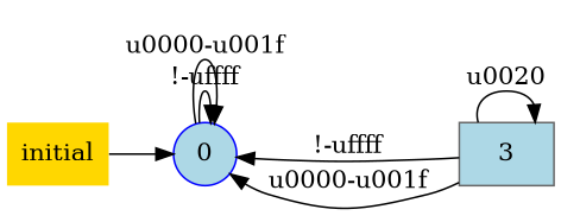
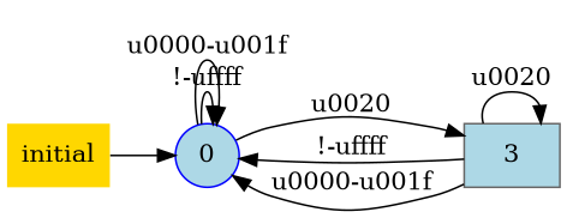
  digraph {
    rankdir=LR
    node [color=blue fillcolor=lightblue style=filled]
    0 [shape=circle]
    n2 [color=gray40 label=3 shape=box]
    initial [fillcolor=gold shape=plaintext]
    0 -> 0 [label="!-\uffff"]
    0 -> 0 [label="\u0000-\u001f"]
+   0 -> n2 [label="\u0020"]
    n2 -> 0 [label="!-\uffff"]
    n2 -> 0 [label="\u0000-\u001f"]
    n2 -> n2 [label="\u0020"]
    initial -> 0
  }
